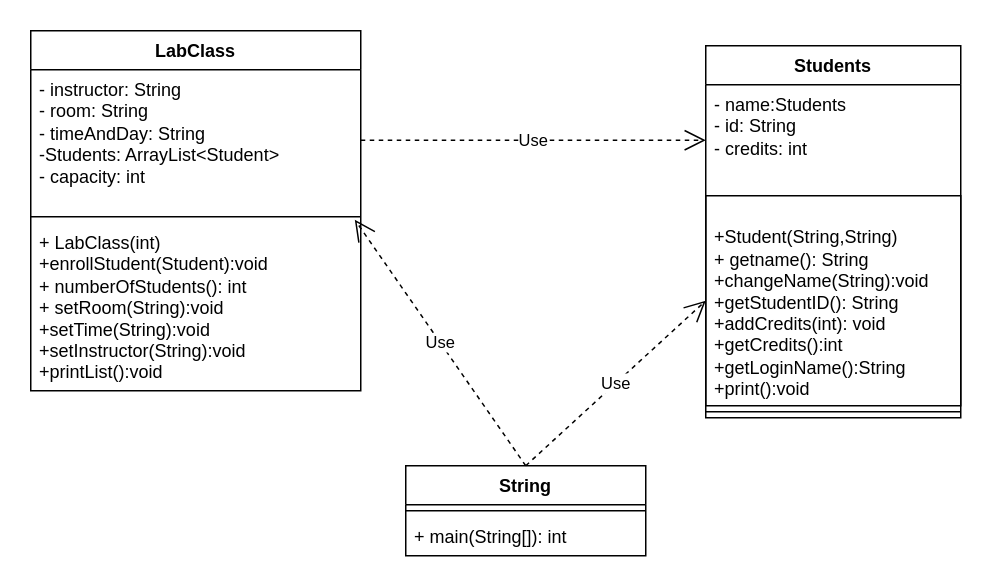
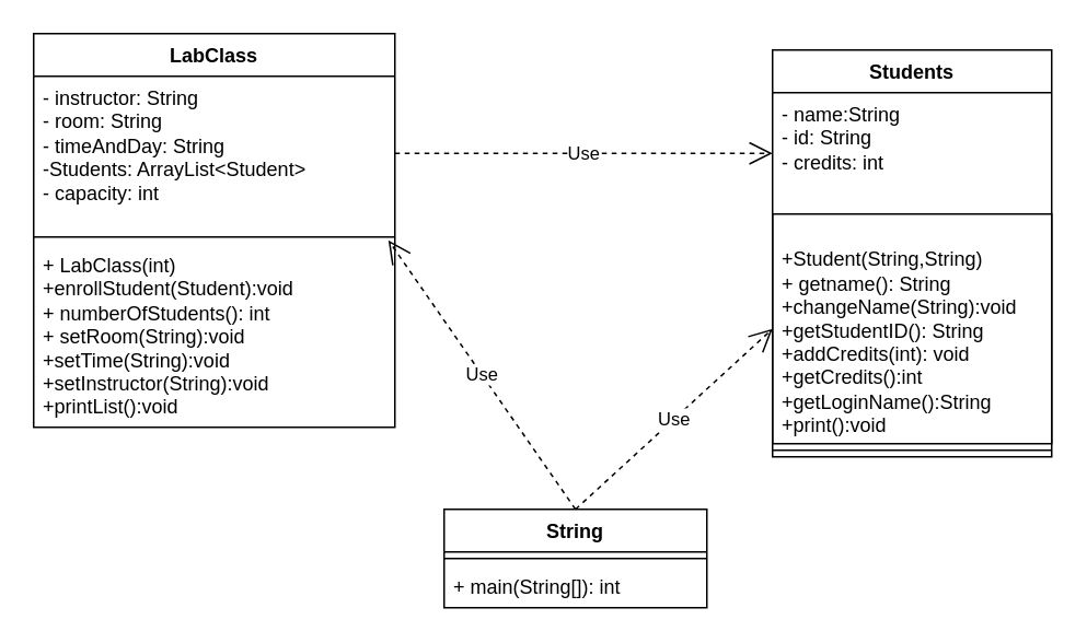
  <mxCell id="0" />
  <mxCell id="1" parent="0" />
  <mxCell id="2" value="Students" style="swimlane;fontStyle=1;align=center;verticalAlign=top;childLayout=stackLayout;horizontal=1;startSize=26;horizontalStack=0;resizeParent=1;resizeParentMax=0;resizeLast=0;collapsible=1;marginBottom=0;whiteSpace=wrap;html=1;" vertex="1" parent="1"><mxGeometry x="470" y="30" width="170" height="248" as="geometry"><mxRectangle x="30" y="60" width="90" height="30" as="alternateBounds" /></mxGeometry></mxCell>
- <mxCell id="3" value="&lt;div&gt;- name:Students&lt;/div&gt;&lt;div&gt;- id: String&lt;/div&gt;- credits: int" style="text;strokeColor=none;fillColor=none;align=left;verticalAlign=top;spacingLeft=4;spacingRight=4;overflow=hidden;rotatable=0;points=[[0,0.5],[1,0.5]];portConstraint=eastwest;whiteSpace=wrap;html=1;" vertex="1" parent="2"><mxGeometry y="26" width="170" height="74" as="geometry" /></mxCell>
+ <mxCell id="3" value="&lt;div&gt;- name:String&lt;/div&gt;&lt;div&gt;- id: String&lt;/div&gt;- credits: int" style="text;strokeColor=none;fillColor=none;align=left;verticalAlign=top;spacingLeft=4;spacingRight=4;overflow=hidden;rotatable=0;points=[[0,0.5],[1,0.5]];portConstraint=eastwest;whiteSpace=wrap;html=1;" vertex="1" parent="2"><mxGeometry y="26" width="170" height="74" as="geometry" /></mxCell>
  <mxCell id="4" value="&lt;div&gt;&lt;br&gt;&lt;/div&gt;&lt;div&gt;+Student(String,String)&lt;br&gt;&lt;/div&gt;&lt;div&gt;+ getname(): String&lt;/div&gt;&lt;div&gt;+changeName(String):void&lt;/div&gt;&lt;div&gt;+getStudentID(): String&lt;/div&gt;&lt;div&gt;+addCredits(int): void&lt;/div&gt;&lt;div&gt;+getCredits():int&lt;/div&gt;&lt;div&gt;+getLoginName():String&lt;/div&gt;&lt;div&gt;+print():void&lt;br&gt;&lt;/div&gt;&lt;div&gt;&lt;br&gt;&lt;/div&gt;&lt;div&gt;&lt;br&gt;&lt;/div&gt;&lt;div&gt;&lt;br&gt;&lt;/div&gt;&lt;div&gt;&lt;br&gt;&lt;/div&gt;" style="text;strokeColor=default;fillColor=none;align=left;verticalAlign=top;spacingLeft=4;spacingRight=4;overflow=hidden;rotatable=0;points=[[0,0.5],[1,0.5]];portConstraint=eastwest;whiteSpace=wrap;html=1;" vertex="1" parent="2"><mxGeometry y="100" width="170" height="140" as="geometry" /></mxCell>
  <mxCell id="5" value="" style="line;strokeWidth=1;fillColor=none;align=left;verticalAlign=middle;spacingTop=-1;spacingLeft=3;spacingRight=3;rotatable=0;labelPosition=right;points=[];portConstraint=eastwest;strokeColor=inherit;" vertex="1" parent="2"><mxGeometry y="240" width="170" height="8" as="geometry" /></mxCell>
  <mxCell id="6" value="LabClass" style="swimlane;fontStyle=1;align=center;verticalAlign=top;childLayout=stackLayout;horizontal=1;startSize=26;horizontalStack=0;resizeParent=1;resizeParentMax=0;resizeLast=0;collapsible=1;marginBottom=0;whiteSpace=wrap;html=1;" vertex="1" parent="1"><mxGeometry x="20" y="20" width="220" height="240" as="geometry" /></mxCell>
  <mxCell id="7" value="&lt;div&gt;- instructor: String&lt;/div&gt;&lt;div&gt;- room: String&lt;/div&gt;&lt;div&gt;- timeAndDay: String&lt;/div&gt;&lt;div&gt;-Students: ArrayList&amp;lt;Student&amp;gt;&lt;/div&gt;&lt;div&gt;- capacity: int&lt;br&gt;&lt;/div&gt;" style="text;strokeColor=none;fillColor=none;align=left;verticalAlign=top;spacingLeft=4;spacingRight=4;overflow=hidden;rotatable=0;points=[[0,0.5],[1,0.5]];portConstraint=eastwest;whiteSpace=wrap;html=1;" vertex="1" parent="6"><mxGeometry y="26" width="220" height="94" as="geometry" /></mxCell>
  <mxCell id="8" value="" style="line;strokeWidth=1;fillColor=none;align=left;verticalAlign=middle;spacingTop=-1;spacingLeft=3;spacingRight=3;rotatable=0;labelPosition=right;points=[];portConstraint=eastwest;strokeColor=inherit;" vertex="1" parent="6"><mxGeometry y="120" width="220" height="8" as="geometry" /></mxCell>
  <mxCell id="9" value="&lt;div&gt;+ LabClass(int)&lt;/div&gt;&lt;div&gt;+enrollStudent(Student):void&lt;/div&gt;&lt;div&gt;+ numberOfStudents(): int&lt;/div&gt;&lt;div&gt;+ setRoom(String):void&lt;/div&gt;&lt;div&gt;+setTime(String):void&lt;/div&gt;&lt;div&gt;+setInstructor(String):void&lt;/div&gt;&lt;div&gt;+printList():void&lt;br&gt;&lt;/div&gt;&lt;div&gt;&lt;br&gt;&lt;/div&gt;" style="text;strokeColor=none;fillColor=none;align=left;verticalAlign=top;spacingLeft=4;spacingRight=4;overflow=hidden;rotatable=0;points=[[0,0.5],[1,0.5]];portConstraint=eastwest;whiteSpace=wrap;html=1;" vertex="1" parent="6"><mxGeometry y="128" width="220" height="112" as="geometry" /></mxCell>
  <mxCell id="10" value="Use" style="endArrow=open;endSize=12;dashed=1;html=1;rounded=0;" edge="1" parent="1" source="7" target="3"><mxGeometry width="160" relative="1" as="geometry"><mxPoint x="220" y="190" as="sourcePoint" /><mxPoint x="380" y="190" as="targetPoint" /></mxGeometry></mxCell>
  <mxCell id="11" value="String" style="swimlane;fontStyle=1;align=center;verticalAlign=top;childLayout=stackLayout;horizontal=1;startSize=26;horizontalStack=0;resizeParent=1;resizeParentMax=0;resizeLast=0;collapsible=1;marginBottom=0;whiteSpace=wrap;html=1;" vertex="1" parent="1"><mxGeometry x="270" y="310" width="160" height="60" as="geometry" /></mxCell>
  <mxCell id="12" value="" style="line;strokeWidth=1;fillColor=none;align=left;verticalAlign=middle;spacingTop=-1;spacingLeft=3;spacingRight=3;rotatable=0;labelPosition=right;points=[];portConstraint=eastwest;strokeColor=inherit;" vertex="1" parent="11"><mxGeometry y="26" width="160" height="8" as="geometry" /></mxCell>
  <mxCell id="13" value="+ main(String[]): int" style="text;strokeColor=none;fillColor=none;align=left;verticalAlign=top;spacingLeft=4;spacingRight=4;overflow=hidden;rotatable=0;points=[[0,0.5],[1,0.5]];portConstraint=eastwest;whiteSpace=wrap;html=1;" vertex="1" parent="11"><mxGeometry y="34" width="160" height="26" as="geometry" /></mxCell>
  <mxCell id="14" value="Use" style="endArrow=open;endSize=12;dashed=1;html=1;rounded=0;entryX=0;entryY=0.5;entryDx=0;entryDy=0;exitX=0.5;exitY=0;exitDx=0;exitDy=0;" edge="1" parent="1" source="11" target="4"><mxGeometry width="160" relative="1" as="geometry"><mxPoint x="220" y="220" as="sourcePoint" /><mxPoint x="380" y="220" as="targetPoint" /></mxGeometry></mxCell>
  <mxCell id="15" value="Use" style="endArrow=open;endSize=12;dashed=1;html=1;rounded=0;entryX=0.982;entryY=-0.018;entryDx=0;entryDy=0;entryPerimeter=0;" edge="1" parent="1" target="9"><mxGeometry width="160" relative="1" as="geometry"><mxPoint x="350" y="310" as="sourcePoint" /><mxPoint x="380" y="220" as="targetPoint" /></mxGeometry></mxCell>
